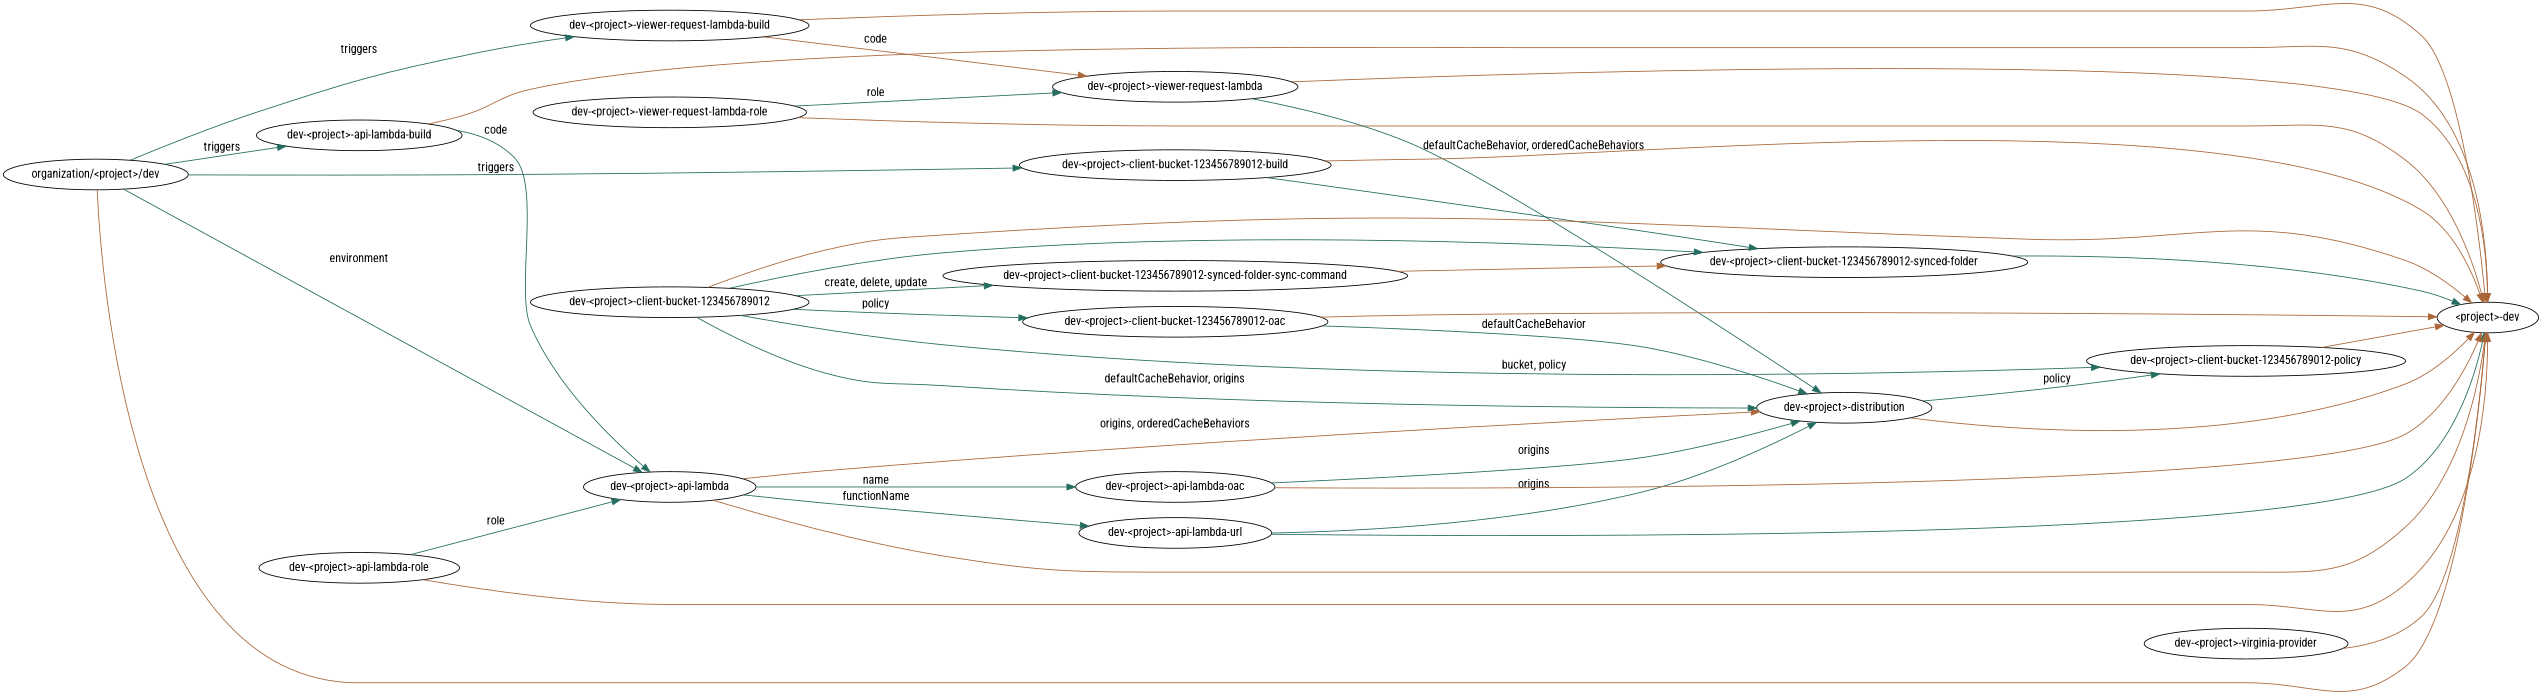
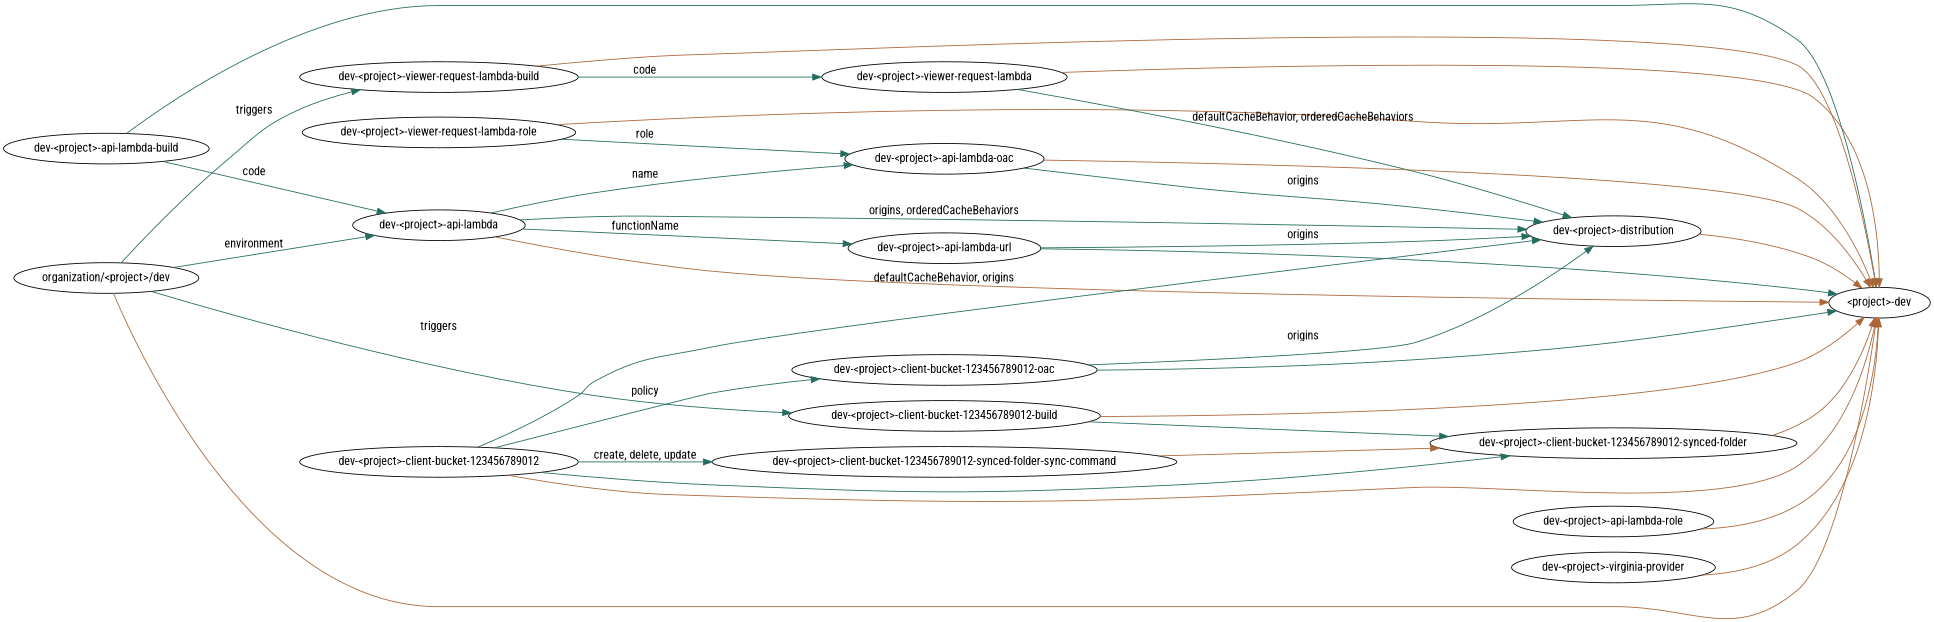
  strict digraph {
    fontname="Roboto Condensed"
    rankdir=LR
    node [fontname="Roboto Condensed"]
    edge [color="#246C60" fontname="Roboto Condensed"]
    n1 [label="dev-<project>-distribution"]
-   n2 [label="dev-<project>-client-bucket-123456789012-policy"]
    n3 [label="<project>-dev"]
    n4 [label="dev-<project>-viewer-request-lambda-role"]
    n5 [label="dev-<project>-viewer-request-lambda"]
    n6 [label="dev-<project>-api-lambda-build"]
    n7 [label="dev-<project>-api-lambda"]
    n8 [label="dev-<project>-api-lambda-url"]
    n9 [label="dev-<project>-api-lambda-oac"]
    n10 [label="dev-<project>-client-bucket-123456789012-build"]
    n11 [label="dev-<project>-client-bucket-123456789012-synced-folder"]
    n12 [label="dev-<project>-client-bucket-123456789012-synced-folder-sync-command"]
    n13 [label="dev-<project>-viewer-request-lambda-build"]
    n14 [label="dev-<project>-client-bucket-123456789012-oac"]
    n15 [label="organization/<project>/dev"]
    n16 [label="dev-<project>-api-lambda-role"]
    n17 [label="dev-<project>-virginia-provider"]
    n18 [label="dev-<project>-client-bucket-123456789012"]
-   n1 -> n2 [label=policy]
    n1 -> n3 [color="#AA6639"]
-   n2 -> n3 [color="#AA6639"]
    n4 -> n3 [color="#AA6639"]
-   n4 -> n5 [label=role]
+   n4 -> n9 [label=role]
    n5 -> n1 [label="defaultCacheBehavior, orderedCacheBehaviors"]
    n5 -> n3 [color="#AA6639"]
-   n6 -> n3 [color="#AA6639"]
+   n6 -> n3
    n6 -> n7 [label=code]
-   n7 -> n1 [color="#AA6639" label="origins, orderedCacheBehaviors"]
+   n7 -> n1 [label="origins, orderedCacheBehaviors"]
    n7 -> n3 [color="#AA6639"]
    n7 -> n8 [label=functionName]
    n7 -> n9 [label=name]
    n8 -> n1 [label=origins]
    n8 -> n3
    n9 -> n1 [label=origins]
    n9 -> n3 [color="#AA6639"]
    n10 -> n3 [color="#AA6639"]
    n10 -> n11
-   n11 -> n3
+   n11 -> n3 [color="#AA6639"]
    n12 -> n11 [color="#AA6639"]
    n13 -> n3 [color="#AA6639"]
-   n13 -> n5 [color="#AA6639" label=code]
-   n14 -> n1 [label=defaultCacheBehavior]
-   n14 -> n3 [color="#AA6639"]
+   n13 -> n5 [label=code]
+   n14 -> n1 [label=origins]
+   n14 -> n3
    n15 -> n3 [color="#AA6639"]
-   n15 -> n6 [label=triggers]
    n15 -> n7 [label=environment]
    n15 -> n10 [label=triggers]
    n15 -> n13 [label=triggers]
    n16 -> n3 [color="#AA6639"]
-   n16 -> n7 [label=role]
    n17 -> n3 [color="#AA6639"]
    n18 -> n1 [label="defaultCacheBehavior, origins"]
-   n18 -> n2 [label="bucket, policy"]
    n18 -> n3 [color="#AA6639"]
    n18 -> n11
    n18 -> n12 [label="create, delete, update"]
    n18 -> n14 [label=policy]
  }
